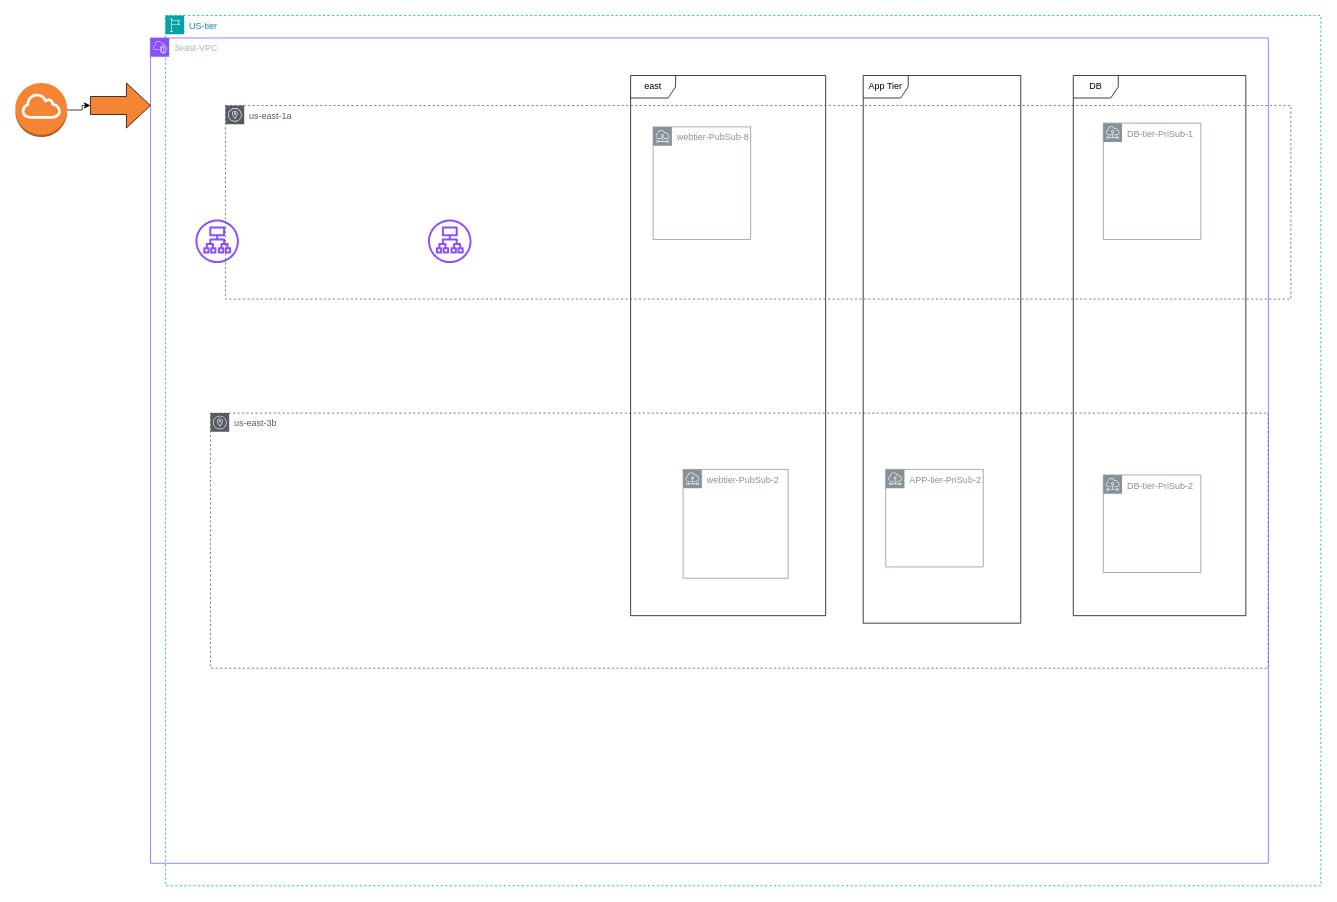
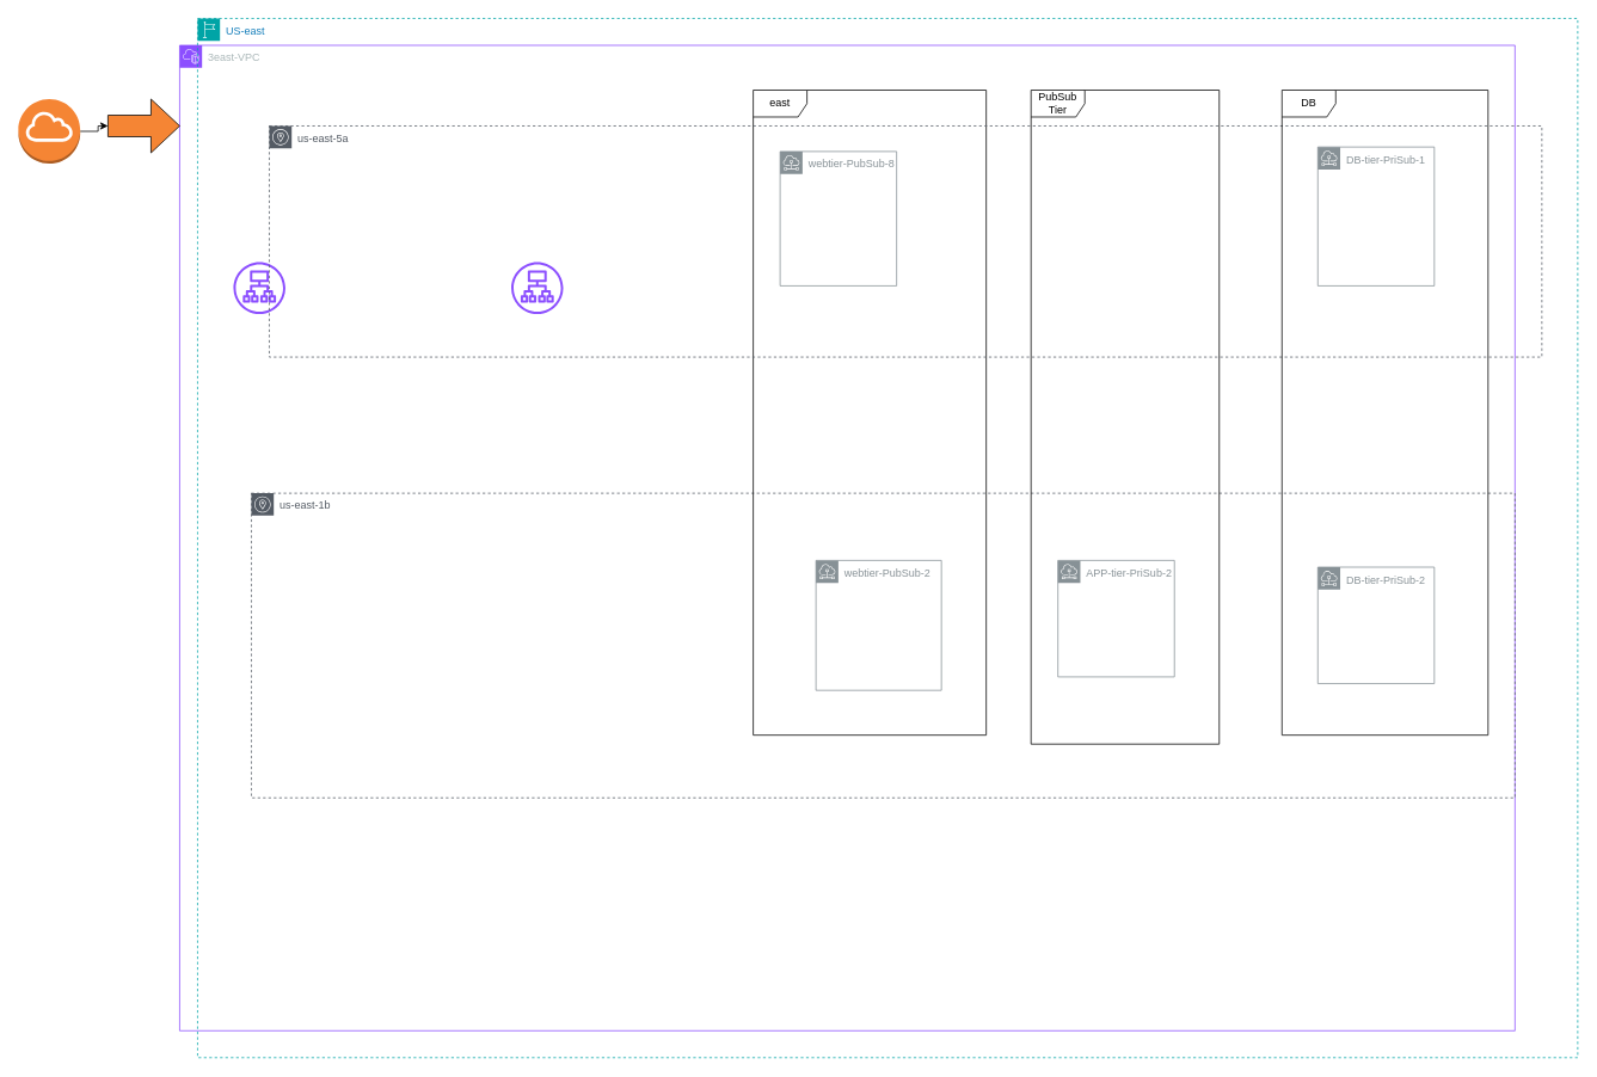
  <mxCell id="0" />
  <mxCell id="1" parent="0" />
  <mxCell id="2" value="3east-VPC" style="points=[[0,0],[0.25,0],[0.5,0],[0.75,0],[1,0],[1,0.25],[1,0.5],[1,0.75],[1,1],[0.75,1],[0.5,1],[0.25,1],[0,1],[0,0.75],[0,0.5],[0,0.25]];outlineConnect=0;gradientColor=none;html=1;whiteSpace=wrap;fontSize=12;fontStyle=0;container=1;pointerEvents=0;collapsible=0;recursiveResize=0;shape=mxgraph.aws4.group;grIcon=mxgraph.aws4.group_vpc2;strokeColor=#8C4FFF;fillColor=none;verticalAlign=top;align=left;spacingLeft=30;fontColor=#AAB7B8;dashed=0;" vertex="1" parent="1"><mxGeometry x="200" y="50" width="1490" height="1100" as="geometry" /></mxCell>
- <mxCell id="3" value="US-tier" style="points=[[0,0],[0.25,0],[0.5,0],[0.75,0],[1,0],[1,0.25],[1,0.5],[1,0.75],[1,1],[0.75,1],[0.5,1],[0.25,1],[0,1],[0,0.75],[0,0.5],[0,0.25]];outlineConnect=0;gradientColor=none;html=1;whiteSpace=wrap;fontSize=12;fontStyle=0;container=1;pointerEvents=0;collapsible=0;recursiveResize=0;shape=mxgraph.aws4.group;grIcon=mxgraph.aws4.group_region;strokeColor=#00A4A6;fillColor=none;verticalAlign=top;align=left;spacingLeft=30;fontColor=#147EBA;dashed=1;" vertex="1" parent="1"><mxGeometry x="220" y="20" width="1540" height="1160" as="geometry" /></mxCell>
- <mxCell id="4" value="us-east-3b" style="sketch=0;outlineConnect=0;gradientColor=none;html=1;whiteSpace=wrap;fontSize=12;fontStyle=0;shape=mxgraph.aws4.group;grIcon=mxgraph.aws4.group_availability_zone;strokeColor=#545B64;fillColor=none;verticalAlign=top;align=left;spacingLeft=30;fontColor=#545B64;dashed=1;" vertex="1" parent="3"><mxGeometry x="60" y="530" width="1410" height="340" as="geometry" /></mxCell>
+ <mxCell id="3" value="US-east" style="points=[[0,0],[0.25,0],[0.5,0],[0.75,0],[1,0],[1,0.25],[1,0.5],[1,0.75],[1,1],[0.75,1],[0.5,1],[0.25,1],[0,1],[0,0.75],[0,0.5],[0,0.25]];outlineConnect=0;gradientColor=none;html=1;whiteSpace=wrap;fontSize=12;fontStyle=0;container=1;pointerEvents=0;collapsible=0;recursiveResize=0;shape=mxgraph.aws4.group;grIcon=mxgraph.aws4.group_region;strokeColor=#00A4A6;fillColor=none;verticalAlign=top;align=left;spacingLeft=30;fontColor=#147EBA;dashed=1;" vertex="1" parent="1"><mxGeometry x="220" y="20" width="1540" height="1160" as="geometry" /></mxCell>
+ <mxCell id="4" value="us-east-1b" style="sketch=0;outlineConnect=0;gradientColor=none;html=1;whiteSpace=wrap;fontSize=12;fontStyle=0;shape=mxgraph.aws4.group;grIcon=mxgraph.aws4.group_availability_zone;strokeColor=#545B64;fillColor=none;verticalAlign=top;align=left;spacingLeft=30;fontColor=#545B64;dashed=1;" vertex="1" parent="3"><mxGeometry x="60" y="530" width="1410" height="340" as="geometry" /></mxCell>
  <mxCell id="5" value="webtier-PubSub-2" style="sketch=0;outlineConnect=0;gradientColor=none;html=1;whiteSpace=wrap;fontSize=12;fontStyle=0;shape=mxgraph.aws4.group;grIcon=mxgraph.aws4.group_subnet;strokeColor=#879196;fillColor=none;verticalAlign=top;align=left;spacingLeft=30;fontColor=#879196;dashed=0;" vertex="1" parent="3"><mxGeometry x="690" y="605" width="140" height="145" as="geometry" /></mxCell>
  <mxCell id="6" value="APP-tier-PriSub-2" style="sketch=0;outlineConnect=0;gradientColor=none;html=1;whiteSpace=wrap;fontSize=12;fontStyle=0;shape=mxgraph.aws4.group;grIcon=mxgraph.aws4.group_subnet;strokeColor=#879196;fillColor=none;verticalAlign=top;align=left;spacingLeft=30;fontColor=#879196;dashed=0;" vertex="1" parent="3"><mxGeometry x="960" y="605" width="130" height="130" as="geometry" /></mxCell>
  <mxCell id="7" value="DB-tier-PriSub-2" style="sketch=0;outlineConnect=0;gradientColor=none;html=1;whiteSpace=wrap;fontSize=12;fontStyle=0;shape=mxgraph.aws4.group;grIcon=mxgraph.aws4.group_subnet;strokeColor=#879196;fillColor=none;verticalAlign=top;align=left;spacingLeft=30;fontColor=#879196;dashed=0;" vertex="1" parent="3"><mxGeometry x="1250" y="612.5" width="130" height="130" as="geometry" /></mxCell>
  <mxCell id="8" value="" style="sketch=0;outlineConnect=0;fontColor=#232F3E;gradientColor=none;fillColor=#8C4FFF;strokeColor=none;dashed=0;verticalLabelPosition=bottom;verticalAlign=top;align=center;html=1;fontSize=12;fontStyle=0;aspect=fixed;pointerEvents=1;shape=mxgraph.aws4.application_load_balancer;" vertex="1" parent="3"><mxGeometry x="40" y="272" width="58" height="58" as="geometry" /></mxCell>
  <mxCell id="9" value="" style="sketch=0;outlineConnect=0;fontColor=#232F3E;gradientColor=none;fillColor=#8C4FFF;strokeColor=none;dashed=0;verticalLabelPosition=bottom;verticalAlign=top;align=center;html=1;fontSize=12;fontStyle=0;aspect=fixed;pointerEvents=1;shape=mxgraph.aws4.application_load_balancer;" vertex="1" parent="3"><mxGeometry x="350" y="272" width="58" height="58" as="geometry" /></mxCell>
  <mxCell id="10" value="east" style="shape=umlFrame;whiteSpace=wrap;html=1;pointerEvents=0;" vertex="1" parent="3"><mxGeometry x="620" y="80" width="260" height="720" as="geometry" /></mxCell>
- <mxCell id="11" value="App Tier" style="shape=umlFrame;whiteSpace=wrap;html=1;pointerEvents=0;" vertex="1" parent="3"><mxGeometry x="930" y="80" width="210" height="730" as="geometry" /></mxCell>
- <mxCell id="12" value="us-east-1a" style="sketch=0;outlineConnect=0;gradientColor=none;html=1;whiteSpace=wrap;fontSize=12;fontStyle=0;shape=mxgraph.aws4.group;grIcon=mxgraph.aws4.group_availability_zone;strokeColor=#545B64;fillColor=none;verticalAlign=top;align=left;spacingLeft=30;fontColor=#545B64;dashed=1;" vertex="1" parent="3"><mxGeometry x="80" y="120" width="1420" height="258" as="geometry" /></mxCell>
+ <mxCell id="11" value="PubSub Tier" style="shape=umlFrame;whiteSpace=wrap;html=1;pointerEvents=0;" vertex="1" parent="3"><mxGeometry x="930" y="80" width="210" height="730" as="geometry" /></mxCell>
+ <mxCell id="12" value="us-east-5a" style="sketch=0;outlineConnect=0;gradientColor=none;html=1;whiteSpace=wrap;fontSize=12;fontStyle=0;shape=mxgraph.aws4.group;grIcon=mxgraph.aws4.group_availability_zone;strokeColor=#545B64;fillColor=none;verticalAlign=top;align=left;spacingLeft=30;fontColor=#545B64;dashed=1;" vertex="1" parent="3"><mxGeometry x="80" y="120" width="1420" height="258" as="geometry" /></mxCell>
  <mxCell id="13" value="DB-tier-PriSub-1" style="sketch=0;outlineConnect=0;gradientColor=none;html=1;whiteSpace=wrap;fontSize=12;fontStyle=0;shape=mxgraph.aws4.group;grIcon=mxgraph.aws4.group_subnet;strokeColor=#879196;fillColor=none;verticalAlign=top;align=left;spacingLeft=30;fontColor=#879196;dashed=0;" vertex="1" parent="3"><mxGeometry x="1250" y="143.5" width="130" height="155" as="geometry" /></mxCell>
  <mxCell id="14" value="webtier-PubSub-8" style="sketch=0;outlineConnect=0;gradientColor=none;html=1;whiteSpace=wrap;fontSize=12;fontStyle=0;shape=mxgraph.aws4.group;grIcon=mxgraph.aws4.group_subnet;strokeColor=#879196;fillColor=none;verticalAlign=top;align=left;spacingLeft=30;fontColor=#879196;dashed=0;" vertex="1" parent="3"><mxGeometry x="650" y="148.5" width="130" height="150" as="geometry" /></mxCell>
  <mxCell id="15" value="DB" style="shape=umlFrame;whiteSpace=wrap;html=1;pointerEvents=0;" vertex="1" parent="3"><mxGeometry x="1210" y="80" width="230" height="720" as="geometry" /></mxCell>
  <mxCell id="16" value="" style="edgeStyle=orthogonalEdgeStyle;rounded=0;orthogonalLoop=1;jettySize=auto;html=1;" edge="1" parent="1" source="17" target="18"><mxGeometry relative="1" as="geometry" /></mxCell>
  <mxCell id="17" value="" style="outlineConnect=0;dashed=0;verticalLabelPosition=bottom;verticalAlign=top;align=center;html=1;shape=mxgraph.aws3.internet_gateway;fillColor=#F58534;gradientColor=none;" vertex="1" parent="1"><mxGeometry x="20" y="110" width="69" height="72" as="geometry" /></mxCell>
  <mxCell id="18" value="" style="shape=singleArrow;whiteSpace=wrap;html=1;arrowWidth=0.4;arrowSize=0.4;verticalAlign=top;fillColor=#F58534;dashed=0;gradientColor=none;" vertex="1" parent="1"><mxGeometry y="110" width="80" height="60" as="geometry" x="120" /></mxCell>
